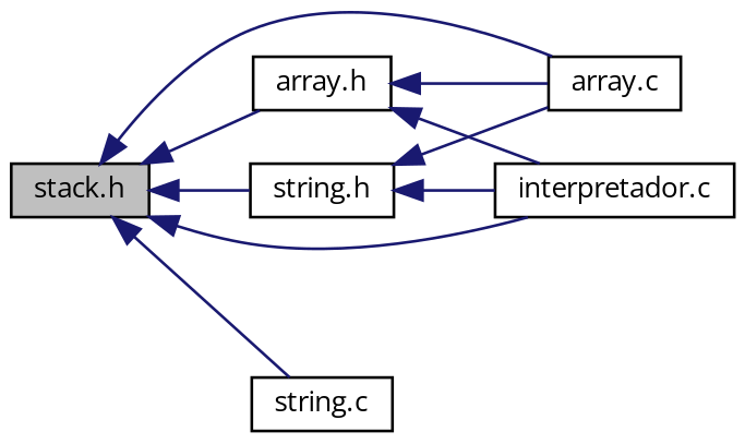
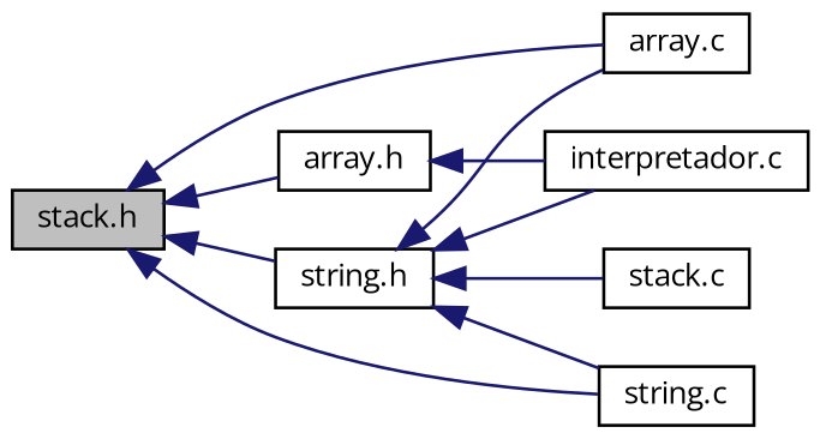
  digraph {
    fontname="Open Sans"
    rankdir=LR
    node [color=black fillcolor=white fontname="Open Sans" fontsize=10 shape=record style=filled]
    edge [color=midnightblue dir=back fontname="Open Sans" fontsize=10 labelfontname=Helvetica labelfontsize=10 style=solid]
    n1 [fillcolor=grey75 fontcolor=black height=0.2 label="stack.h" width=0.4]
    n2 [height=0.2 label="string.h" width=0.4]
    n3 [height=0.2 label="array.c" width=0.4]
    n4 [height=0.2 label="interpretador.c" width=0.4]
    n5 [height=0.2 label="string.c" width=0.4]
    n6 [height=0.2 label="array.h" width=0.4]
+   n7 [height=0.2 label="stack.c" width=0.4]
    n1 -> n2
    n1 -> n3
-   n1 -> n4
    n1 -> n5
    n1 -> n6
    n2 -> n3
    n2 -> n4
-   n6 -> n3
+   n2 -> n5
+   n2 -> n7
    n6 -> n4
  }
